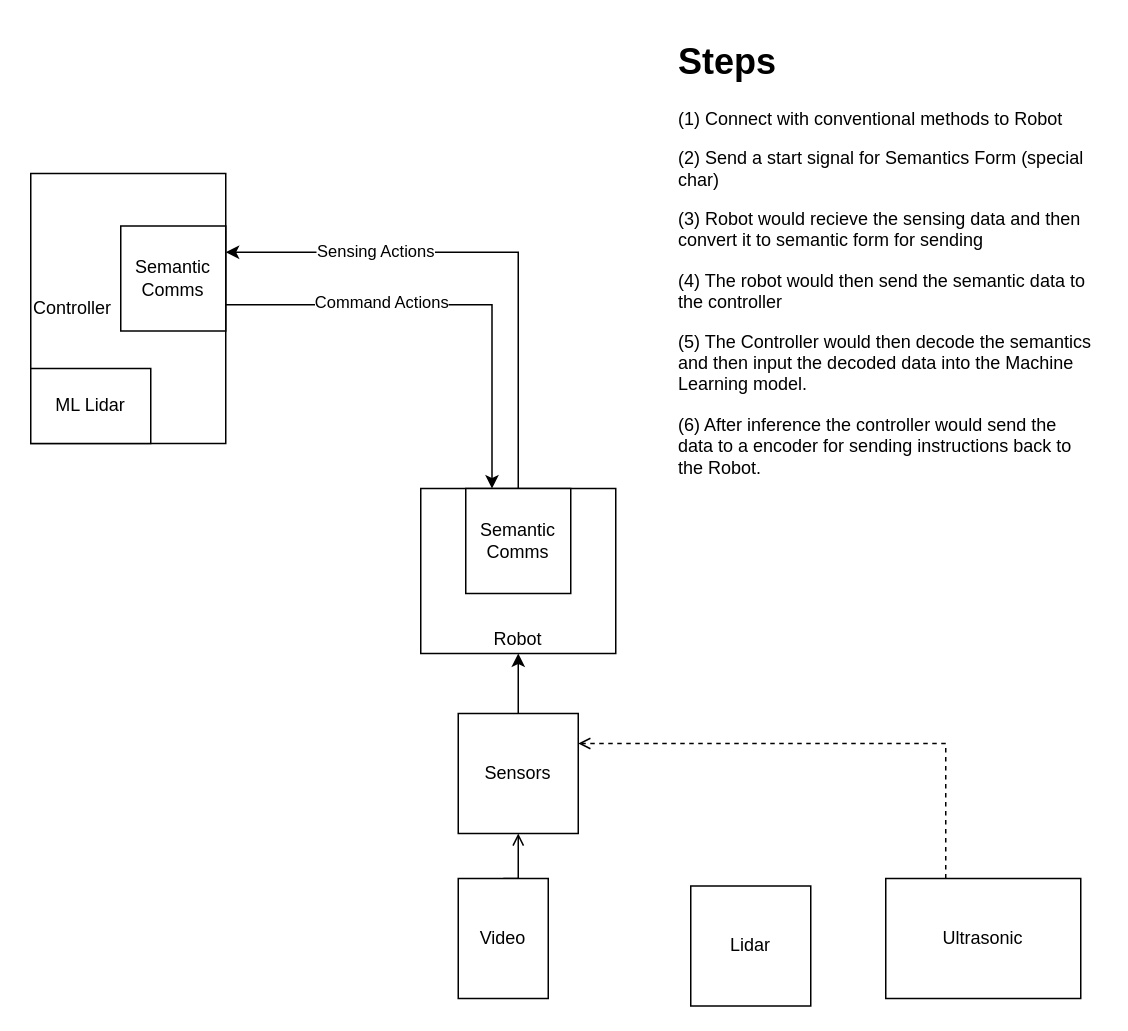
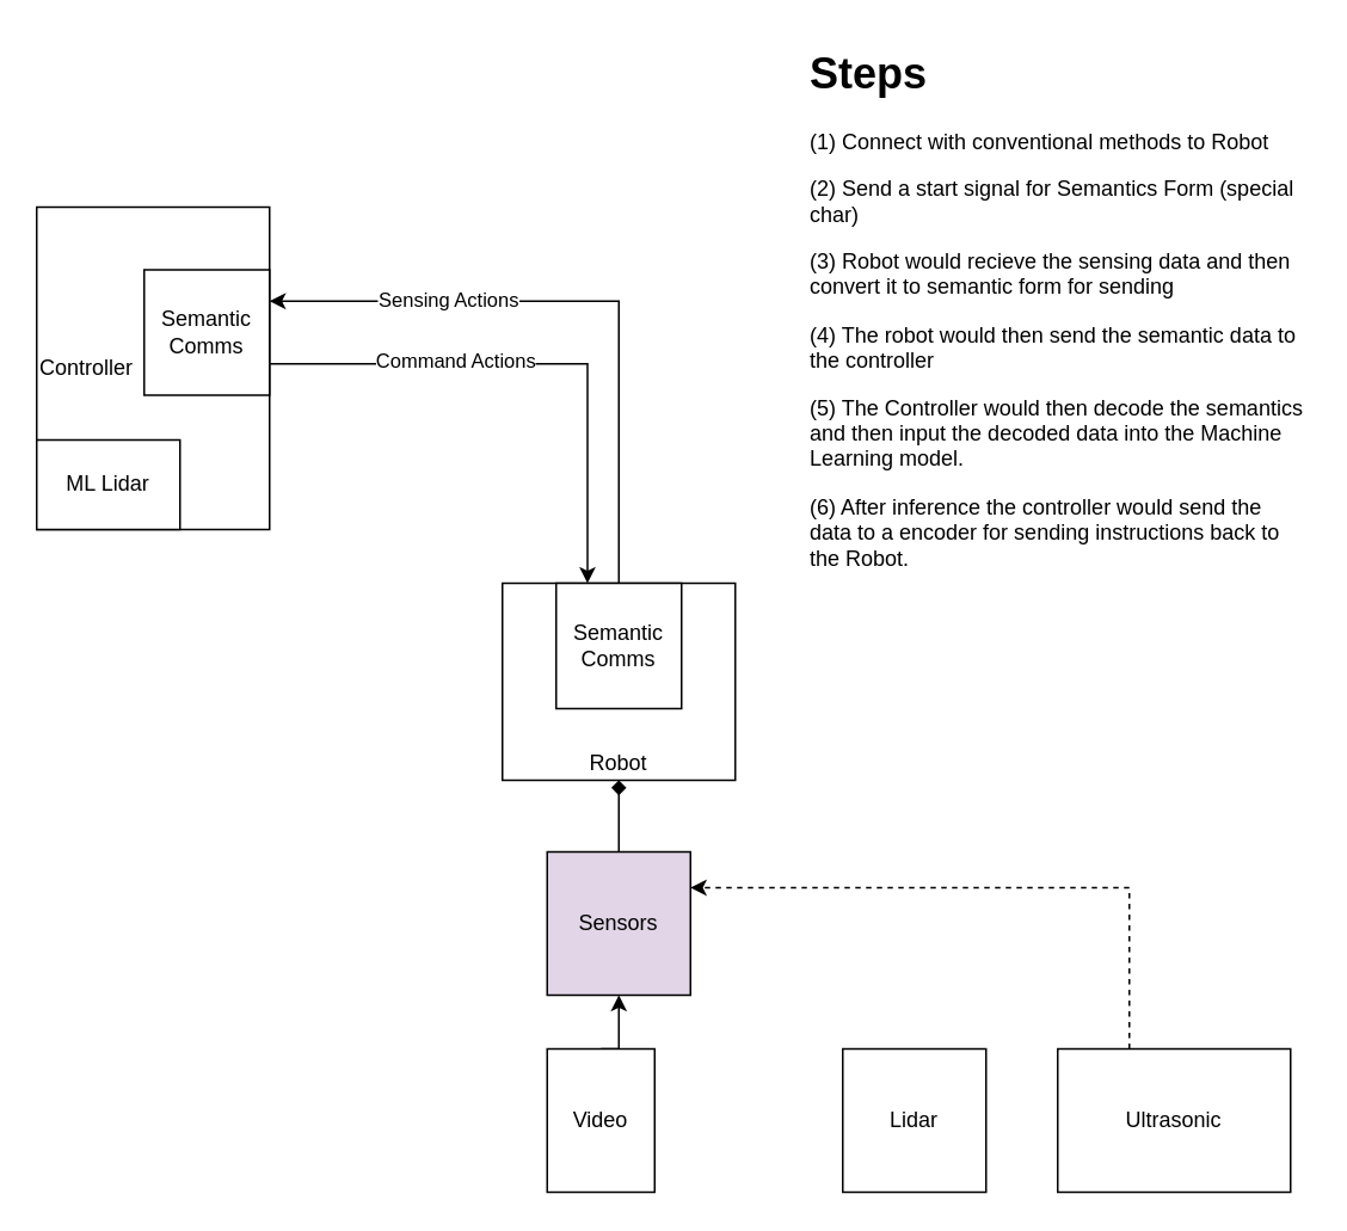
  <mxCell id="0" />
  <mxCell id="1" parent="0" />
  <mxCell id="2" value="Robot" style="rounded=0;whiteSpace=wrap;html=1;align=center;verticalAlign=bottom;" vertex="1" parent="1"><mxGeometry x="280" y="325" width="130" height="110" as="geometry" /></mxCell>
  <mxCell id="3" style="edgeStyle=orthogonalEdgeStyle;rounded=0;orthogonalLoop=1;jettySize=auto;html=1;exitX=0.5;exitY=0;exitDx=0;exitDy=0;entryX=1;entryY=0.25;entryDx=0;entryDy=0;" edge="1" parent="1" source="5" target="11"><mxGeometry relative="1" as="geometry"><mxPoint x="100" y="180" as="targetPoint" /></mxGeometry></mxCell>
  <mxCell id="4" value="Sensing Actions" style="edgeLabel;html=1;align=center;verticalAlign=middle;resizable=0;points=[];" vertex="1" connectable="0" parent="3"><mxGeometry x="0.106" y="-1" relative="1" as="geometry"><mxPoint x="-58" as="offset" /></mxGeometry></mxCell>
  <mxCell id="5" value="Semantic Comms" style="whiteSpace=wrap;html=1;aspect=fixed;" vertex="1" parent="1"><mxGeometry x="310" y="325" width="70" height="70" as="geometry" /></mxCell>
  <mxCell id="6" style="edgeStyle=orthogonalEdgeStyle;rounded=0;orthogonalLoop=1;jettySize=auto;html=1;exitX=1;exitY=0.75;exitDx=0;exitDy=0;entryX=0.25;entryY=0;entryDx=0;entryDy=0;" edge="1" parent="1" source="11" target="5"><mxGeometry relative="1" as="geometry"><mxPoint x="100" y="240" as="sourcePoint" /></mxGeometry></mxCell>
  <mxCell id="7" value="Command Actions" style="edgeLabel;html=1;align=center;verticalAlign=middle;resizable=0;points=[];" vertex="1" connectable="0" parent="6"><mxGeometry x="-0.313" y="2" relative="1" as="geometry"><mxPoint as="offset" /></mxGeometry></mxCell>
- <mxCell id="8" style="edgeStyle=orthogonalEdgeStyle;rounded=0;orthogonalLoop=1;jettySize=auto;html=1;entryX=0.5;entryY=1;entryDx=0;entryDy=0;" edge="1" parent="1" source="9" target="2"><mxGeometry relative="1" as="geometry"><mxPoint x="335" y="485" as="targetPoint" /></mxGeometry></mxCell>
- <mxCell id="9" value="Sensors" style="whiteSpace=wrap;html=1;aspect=fixed;" vertex="1" parent="1"><mxGeometry x="305" y="475" width="80" height="80" as="geometry" /></mxCell>
+ <mxCell id="8" style="edgeStyle=orthogonalEdgeStyle;rounded=0;orthogonalLoop=1;jettySize=auto;html=1;entryX=0.5;entryY=1;entryDx=0;entryDy=0;endArrow=diamond;" edge="1" parent="1" source="9" target="2"><mxGeometry relative="1" as="geometry"><mxPoint x="335" y="485" as="targetPoint" /></mxGeometry></mxCell>
+ <mxCell id="9" value="Sensors" style="whiteSpace=wrap;html=1;aspect=fixed;fillColor=#e1d5e7;" vertex="1" parent="1"><mxGeometry x="305" y="475" width="80" height="80" as="geometry" /></mxCell>
  <mxCell id="10" value="Controller" style="rounded=0;whiteSpace=wrap;html=1;align=left;" vertex="1" parent="1"><mxGeometry x="20" y="115" width="130" height="180" as="geometry" /></mxCell>
  <mxCell id="11" value="Semantic Comms" style="whiteSpace=wrap;html=1;aspect=fixed;" vertex="1" parent="1"><mxGeometry x="80" y="150" width="70" height="70" as="geometry" /></mxCell>
  <mxCell id="12" value="ML Lidar" style="rounded=0;whiteSpace=wrap;html=1;align=center;" vertex="1" parent="1"><mxGeometry x="20" y="245" width="80" height="50" as="geometry" /></mxCell>
  <mxCell id="13" value="&lt;h1 style=&quot;margin-top: 0px;&quot;&gt;Steps&lt;/h1&gt;&lt;p&gt;(1) Connect with conventional methods to Robot&lt;/p&gt;&lt;p&gt;(2) Send a start signal for Semantics Form (special char)&lt;/p&gt;&lt;p&gt;(3) Robot would recieve the sensing data and then convert it to semantic form for sending&lt;/p&gt;&lt;p&gt;(4) The robot would then send the semantic data to the controller&lt;/p&gt;&lt;p&gt;(5) The Controller would then decode the semantics and then input the decoded data into the Machine Learning model.&lt;/p&gt;&lt;p&gt;(6) After inference the controller would send the data to a encoder for sending instructions back to the Robot.&lt;/p&gt;" style="text;html=1;whiteSpace=wrap;overflow=hidden;rounded=0;" vertex="1" parent="1"><mxGeometry x="450" y="20" width="280" height="330" as="geometry" /></mxCell>
- <mxCell id="14" style="edgeStyle=orthogonalEdgeStyle;rounded=0;orthogonalLoop=1;jettySize=auto;html=1;exitX=0.5;exitY=0;exitDx=0;exitDy=0;entryX=0.5;entryY=1;entryDx=0;entryDy=0;endArrow=open;" edge="1" parent="1" source="15" target="9"><mxGeometry relative="1" as="geometry" /></mxCell>
+ <mxCell id="14" style="edgeStyle=orthogonalEdgeStyle;rounded=0;orthogonalLoop=1;jettySize=auto;html=1;exitX=0.5;exitY=0;exitDx=0;exitDy=0;entryX=0.5;entryY=1;entryDx=0;entryDy=0;" edge="1" parent="1" source="15" target="9"><mxGeometry relative="1" as="geometry" /></mxCell>
  <mxCell id="15" value="Video" style="whiteSpace=wrap;html=1;aspect=fixed;" vertex="1" parent="1"><mxGeometry x="305" y="585" width="60" height="80" as="geometry" /></mxCell>
- <mxCell id="16" value="Lidar" style="whiteSpace=wrap;html=1;aspect=fixed;" vertex="1" parent="1"><mxGeometry x="460" y="590" width="80" height="80" as="geometry" /></mxCell>
- <mxCell id="17" style="edgeStyle=orthogonalEdgeStyle;rounded=0;orthogonalLoop=1;jettySize=auto;html=1;entryX=1;entryY=0.25;entryDx=0;entryDy=0;dashed=1;endArrow=open;" edge="1" parent="1" source="18" target="9"><mxGeometry relative="1" as="geometry"><Array as="points"><mxPoint x="630" y="495" /></Array></mxGeometry></mxCell>
+ <mxCell id="16" value="Lidar" style="whiteSpace=wrap;html=1;aspect=fixed;" vertex="1" parent="1"><mxGeometry x="470" y="585" width="80" height="80" as="geometry" /></mxCell>
+ <mxCell id="17" style="edgeStyle=orthogonalEdgeStyle;rounded=0;orthogonalLoop=1;jettySize=auto;html=1;entryX=1;entryY=0.25;entryDx=0;entryDy=0;dashed=1;" edge="1" parent="1" source="18" target="9"><mxGeometry relative="1" as="geometry"><Array as="points"><mxPoint x="630" y="495" /></Array></mxGeometry></mxCell>
  <mxCell id="18" value="Ultrasonic" style="whiteSpace=wrap;html=1;aspect=fixed;" vertex="1" parent="1"><mxGeometry x="590" y="585" width="130" height="80" as="geometry" /></mxCell>
